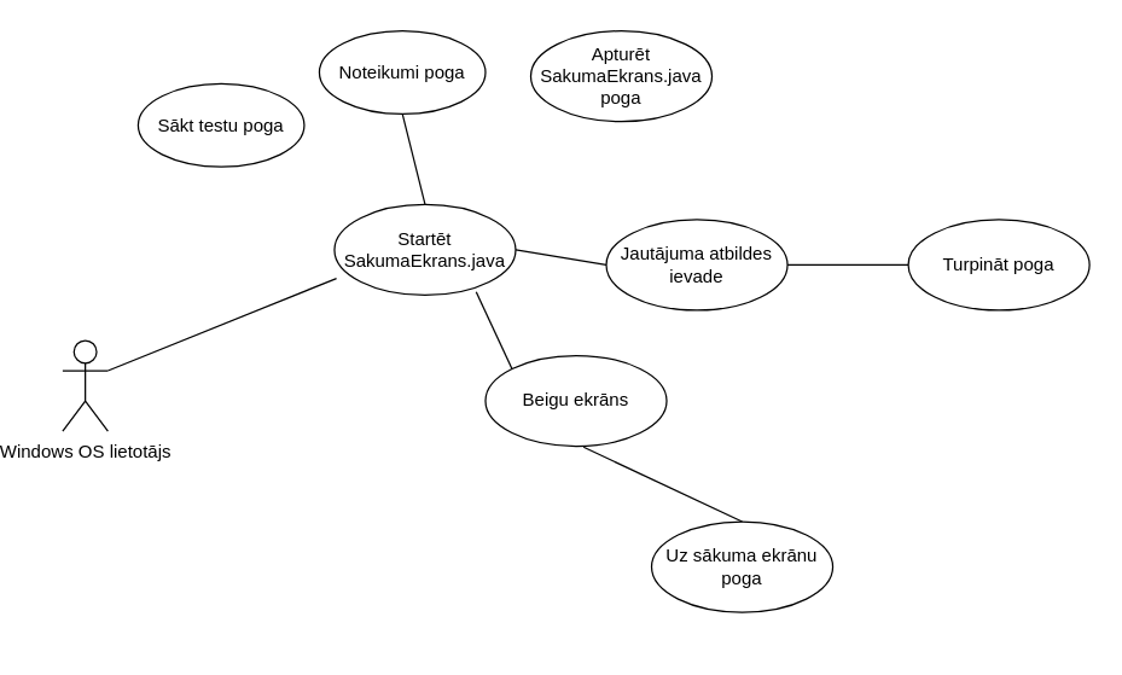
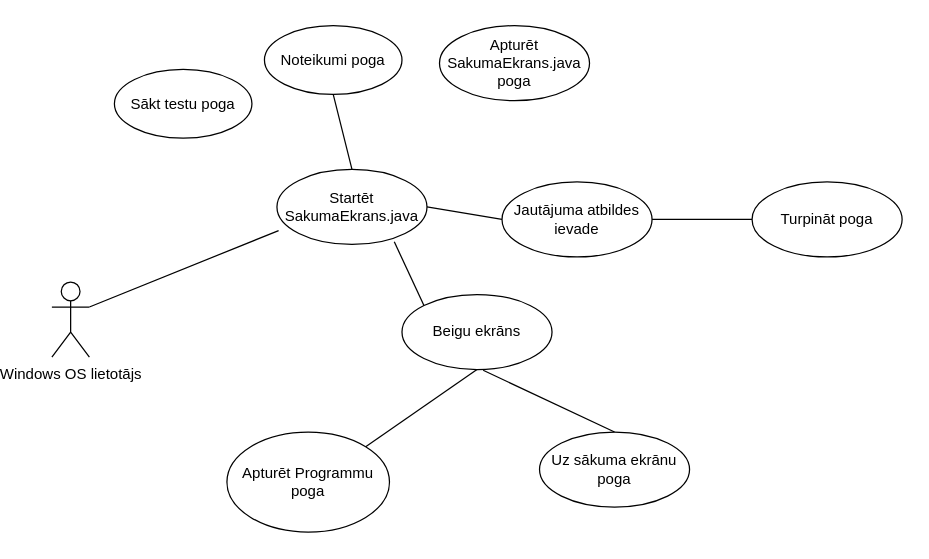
  <mxCell id="0" />
  <mxCell id="1" parent="0" />
  <mxCell id="2" value="Windows OS lietotājs" style="shape=umlActor;verticalLabelPosition=bottom;verticalAlign=top;html=1;outlineConnect=0;" parent="1" vertex="1"><mxGeometry x="20" y="225" width="30" height="60" as="geometry" /></mxCell>
  <mxCell id="3" value="" style="endArrow=none;html=1;rounded=0;entryX=0.011;entryY=0.736;entryDx=0;entryDy=0;entryPerimeter=0;" parent="1" edge="1"><mxGeometry width="50" height="50" relative="1" as="geometry"><mxPoint x="50" y="245" as="sourcePoint" /><mxPoint x="201.32" y="183.88" as="targetPoint" /></mxGeometry></mxCell>
+ <mxCell id="4" value="Apturēt Programmu poga" style="ellipse;whiteSpace=wrap;html=1;" parent="1" vertex="1"><mxGeometry x="160" y="345" width="130" height="80" as="geometry" /></mxCell>
  <mxCell id="5" value="Startēt SakumaEkrans.java" style="ellipse;whiteSpace=wrap;html=1;" parent="1" vertex="1"><mxGeometry x="200" y="135" width="120" height="60" as="geometry" /></mxCell>
  <mxCell id="6" value="Apturēt SakumaEkrans.java&lt;br&gt;poga" style="ellipse;whiteSpace=wrap;html=1;" parent="1" vertex="1"><mxGeometry x="330" y="20" width="120" height="60" as="geometry" /></mxCell>
  <mxCell id="7" value="Noteikumi poga" style="ellipse;whiteSpace=wrap;html=1;" parent="1" vertex="1"><mxGeometry x="190" y="20" width="110" height="55" as="geometry" /></mxCell>
  <mxCell id="8" value="Sākt testu poga" style="ellipse;whiteSpace=wrap;html=1;" parent="1" vertex="1"><mxGeometry x="70" y="55" width="110" height="55" as="geometry" /></mxCell>
  <mxCell id="9" value="" style="endArrow=none;html=1;rounded=0;entryX=0.5;entryY=1;entryDx=0;entryDy=0;exitX=0.5;exitY=0;exitDx=0;exitDy=0;" parent="1" source="5" target="7" edge="1"><mxGeometry width="50" height="50" relative="1" as="geometry"><mxPoint x="250" y="95" as="sourcePoint" /><mxPoint x="280" y="95" as="targetPoint" /></mxGeometry></mxCell>
  <mxCell id="10" value="Jautājuma atbildes ievade" style="ellipse;whiteSpace=wrap;html=1;" parent="1" vertex="1"><mxGeometry x="380" y="145" width="120" height="60" as="geometry" /></mxCell>
  <mxCell id="11" value="" style="endArrow=none;html=1;rounded=0;entryX=0;entryY=0.5;entryDx=0;entryDy=0;exitX=1;exitY=0.5;exitDx=0;exitDy=0;" parent="1" source="5" target="10" edge="1"><mxGeometry width="50" height="50" relative="1" as="geometry"><mxPoint x="328" y="169" as="sourcePoint" /><mxPoint x="385" y="110" as="targetPoint" /></mxGeometry></mxCell>
  <mxCell id="12" value="Beigu ekrāns" style="ellipse;whiteSpace=wrap;html=1;" parent="1" vertex="1"><mxGeometry x="300" y="235" width="120" height="60" as="geometry" /></mxCell>
  <mxCell id="13" value="" style="endArrow=none;html=1;rounded=0;entryX=0;entryY=0;entryDx=0;entryDy=0;exitX=0.782;exitY=0.964;exitDx=0;exitDy=0;exitPerimeter=0;" parent="1" source="5" target="12" edge="1"><mxGeometry width="50" height="50" relative="1" as="geometry"><mxPoint x="300" y="215" as="sourcePoint" /><mxPoint x="360" y="225" as="targetPoint" /></mxGeometry></mxCell>
  <mxCell id="14" value="Uz sākuma ekrānu poga" style="ellipse;whiteSpace=wrap;html=1;" parent="1" vertex="1"><mxGeometry x="410" y="345" width="120" height="60" as="geometry" /></mxCell>
+ <mxCell id="15" value="" style="endArrow=none;html=1;rounded=0;entryX=1;entryY=0;entryDx=0;entryDy=0;exitX=0.5;exitY=1;exitDx=0;exitDy=0;" parent="1" source="12" target="4" edge="1"><mxGeometry width="50" height="50" relative="1" as="geometry"><mxPoint x="276" y="284" as="sourcePoint" /><mxPoint x="300" y="335" as="targetPoint" /></mxGeometry></mxCell>
  <mxCell id="16" value="" style="endArrow=none;html=1;rounded=0;entryX=0.5;entryY=0;entryDx=0;entryDy=0;exitX=0.541;exitY=1.01;exitDx=0;exitDy=0;exitPerimeter=0;" parent="1" source="12" target="14" edge="1"><mxGeometry width="50" height="50" relative="1" as="geometry"><mxPoint x="361" y="305" as="sourcePoint" /><mxPoint x="385" y="356" as="targetPoint" /></mxGeometry></mxCell>
  <mxCell id="17" value="Turpināt poga" style="ellipse;whiteSpace=wrap;html=1;" vertex="1" parent="1"><mxGeometry x="580" y="145" width="120" height="60" as="geometry" /></mxCell>
  <mxCell id="18" value="" style="endArrow=none;html=1;rounded=0;entryX=0;entryY=0.5;entryDx=0;entryDy=0;exitX=1;exitY=0.5;exitDx=0;exitDy=0;" edge="1" parent="1" source="10" target="17"><mxGeometry width="50" height="50" relative="1" as="geometry"><mxPoint x="520" y="195" as="sourcePoint" /><mxPoint x="580" y="205" as="targetPoint" /></mxGeometry></mxCell>
